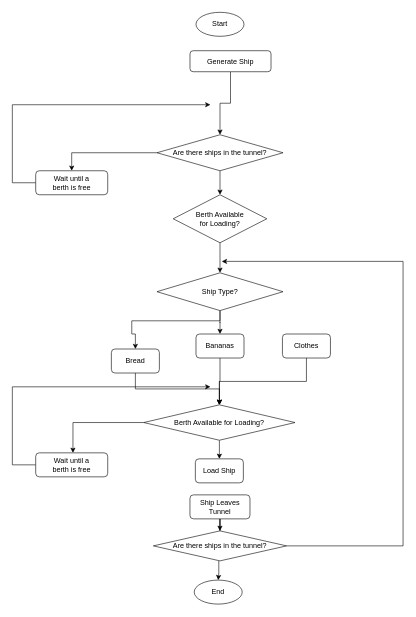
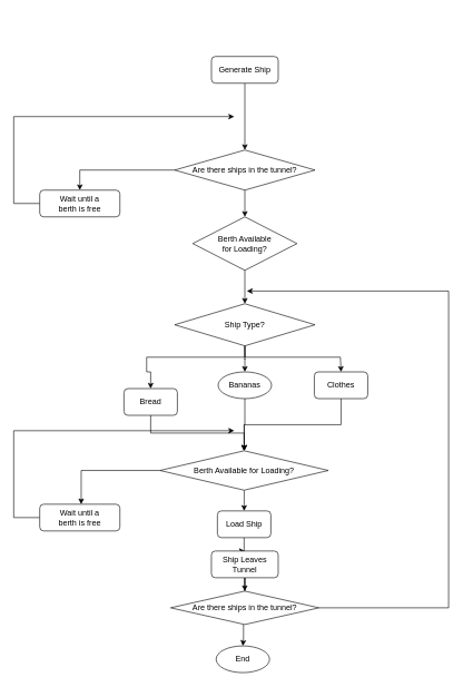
  <mxCell id="0" />
  <mxCell id="1" parent="0" />
- <mxCell id="2" value="Start" style="shape=ellipse;whiteSpace=wrap;html=1;strokeColor=#000000;" parent="1" vertex="1"><mxGeometry x="326" y="20" width="80" height="40" as="geometry" /></mxCell>
  <mxCell id="3" value="" style="edgeStyle=orthogonalEdgeStyle;rounded=0;orthogonalLoop=1;jettySize=auto;html=1;strokeColor=#000000;" edge="1" parent="1" source="4" target="34"><mxGeometry relative="1" as="geometry" /></mxCell>
- <mxCell id="4" value="Generate Ship" style="rounded=1;whiteSpace=wrap;html=1;strokeColor=#000000;" parent="1" vertex="1"><mxGeometry x="316" y="84" width="135" height="35" as="geometry" /></mxCell>
+ <mxCell id="4" value="Generate Ship" style="rounded=1;whiteSpace=wrap;html=1;strokeColor=#000000;" parent="1" vertex="1"><mxGeometry x="316" y="84" width="100" height="40" as="geometry" /></mxCell>
  <mxCell id="5" style="edgeStyle=orthogonalEdgeStyle;rounded=0;orthogonalLoop=1;jettySize=auto;html=1;entryX=0.5;entryY=0;entryDx=0;entryDy=0;strokeColor=#000000;" edge="1" parent="1" source="6" target="20"><mxGeometry relative="1" as="geometry" /></mxCell>
  <mxCell id="6" value="Berth Available &lt;br&gt;for Loading?" style="shape=rhombus;whiteSpace=wrap;html=1;strokeColor=#000000;" parent="1" vertex="1"><mxGeometry x="288" y="324" width="156" height="80" as="geometry" /></mxCell>
  <mxCell id="7" style="edgeStyle=orthogonalEdgeStyle;rounded=0;orthogonalLoop=1;jettySize=auto;html=1;entryX=0.5;entryY=0;entryDx=0;entryDy=0;strokeColor=#000000;" edge="1" parent="1" source="8" target="24"><mxGeometry relative="1" as="geometry" /></mxCell>
  <mxCell id="8" value="Bread" style="rounded=1;whiteSpace=wrap;html=1;strokeColor=#000000;" parent="1" vertex="1"><mxGeometry x="185" y="581" width="80" height="40" as="geometry" /></mxCell>
  <mxCell id="9" style="edgeStyle=orthogonalEdgeStyle;rounded=0;orthogonalLoop=1;jettySize=auto;html=1;entryX=0.5;entryY=0;entryDx=0;entryDy=0;strokeColor=#000000;" edge="1" parent="1" source="10" target="24"><mxGeometry relative="1" as="geometry" /></mxCell>
- <mxCell id="10" value="Bananas" style="rounded=1;whiteSpace=wrap;html=1;strokeColor=#000000;" parent="1" vertex="1"><mxGeometry x="326" y="556" width="80" height="40" as="geometry" /></mxCell>
+ <mxCell id="10" value="Bananas" style="ellipse;whiteSpace=wrap;html=1;strokeColor=#000000;" parent="1" vertex="1"><mxGeometry x="326" y="556" width="80" height="40" as="geometry" /></mxCell>
  <mxCell id="11" style="edgeStyle=orthogonalEdgeStyle;rounded=0;orthogonalLoop=1;jettySize=auto;html=1;entryX=0.5;entryY=0;entryDx=0;entryDy=0;strokeColor=#000000;" edge="1" parent="1" source="12" target="24"><mxGeometry relative="1" as="geometry" /></mxCell>
  <mxCell id="12" value="Clothes" style="rounded=1;whiteSpace=wrap;html=1;strokeColor=#000000;" parent="1" vertex="1"><mxGeometry x="470" y="556" width="80" height="40" as="geometry" /></mxCell>
  <mxCell id="13" style="edgeStyle=orthogonalEdgeStyle;rounded=0;orthogonalLoop=1;jettySize=auto;html=1;entryX=0.5;entryY=0;entryDx=0;entryDy=0;exitX=0.5;exitY=1;exitDx=0;exitDy=0;" parent="1" edge="1"><mxGeometry relative="1" as="geometry"><mxPoint x="218" y="404" as="targetPoint" /></mxGeometry></mxCell>
  <mxCell id="14" style="edgeStyle=orthogonalEdgeStyle;rounded=0;orthogonalLoop=1;jettySize=auto;html=1;entryX=0.5;entryY=0;entryDx=0;entryDy=0;" parent="1" edge="1"><mxGeometry relative="1" as="geometry"><mxPoint x="364" y="404" as="targetPoint" /></mxGeometry></mxCell>
  <mxCell id="15" style="edgeStyle=orthogonalEdgeStyle;rounded=0;orthogonalLoop=1;jettySize=auto;html=1;entryX=0.5;entryY=0;entryDx=0;entryDy=0;exitX=0.5;exitY=1;exitDx=0;exitDy=0;strokeColor=#000000;" edge="1" parent="1" source="34" target="6"><mxGeometry relative="1" as="geometry"><mxPoint x="364.997" y="304" as="sourcePoint" /><Array as="points" /></mxGeometry></mxCell>
  <mxCell id="16" style="edgeStyle=orthogonalEdgeStyle;rounded=0;orthogonalLoop=1;jettySize=auto;html=1;exitX=0;exitY=0.5;exitDx=0;exitDy=0;strokeColor=#000000;" edge="1" parent="1" source="24" target="22"><mxGeometry relative="1" as="geometry"><Array as="points"><mxPoint x="121" y="704" /></Array></mxGeometry></mxCell>
  <mxCell id="17" style="edgeStyle=orthogonalEdgeStyle;rounded=0;orthogonalLoop=1;jettySize=auto;html=1;entryX=0.5;entryY=0;entryDx=0;entryDy=0;strokeColor=#000000;" edge="1" parent="1" source="20" target="8"><mxGeometry relative="1" as="geometry"><Array as="points"><mxPoint x="366" y="534" /><mxPoint x="219" y="534" /><mxPoint x="219" y="556" /></Array></mxGeometry></mxCell>
  <mxCell id="18" style="edgeStyle=orthogonalEdgeStyle;rounded=0;orthogonalLoop=1;jettySize=auto;html=1;entryX=0.5;entryY=0;entryDx=0;entryDy=0;strokeColor=#000000;" edge="1" parent="1" source="20" target="10"><mxGeometry relative="1" as="geometry" /></mxCell>
+ <mxCell id="19" style="edgeStyle=orthogonalEdgeStyle;rounded=0;orthogonalLoop=1;jettySize=auto;html=1;entryX=0.5;entryY=0;entryDx=0;entryDy=0;strokeColor=#000000;" edge="1" parent="1" source="20" target="12"><mxGeometry relative="1" as="geometry"><Array as="points"><mxPoint x="366" y="534" /><mxPoint x="509" y="534" /><mxPoint x="509" y="556" /></Array></mxGeometry></mxCell>
  <mxCell id="20" value="Ship Type?" style="shape=rhombus;whiteSpace=wrap;html=1;strokeColor=#000000;" parent="1" vertex="1"><mxGeometry x="261" y="454" width="210" height="63" as="geometry" /></mxCell>
  <mxCell id="21" style="edgeStyle=orthogonalEdgeStyle;rounded=0;orthogonalLoop=1;jettySize=auto;html=1;strokeColor=#000000;" edge="1" parent="1" source="22"><mxGeometry relative="1" as="geometry"><mxPoint x="350" y="644" as="targetPoint" /><Array as="points"><mxPoint x="20" y="774" /><mxPoint x="20" y="644" /></Array></mxGeometry></mxCell>
  <mxCell id="22" value="Wait until a &lt;br&gt;berth is free" style="rounded=1;whiteSpace=wrap;html=1;strokeColor=#000000;" parent="1" vertex="1"><mxGeometry x="58.93" y="754" width="120" height="40" as="geometry" /></mxCell>
  <mxCell id="23" value="" style="edgeStyle=orthogonalEdgeStyle;rounded=0;orthogonalLoop=1;jettySize=auto;html=1;entryX=0.5;entryY=0;entryDx=0;entryDy=0;strokeColor=#000000;" edge="1" parent="1" source="24" target="26"><mxGeometry relative="1" as="geometry" /></mxCell>
  <mxCell id="24" value="Berth Available for Loading?" style="shape=rhombus;whiteSpace=wrap;html=1;strokeColor=#000000;" parent="1" vertex="1"><mxGeometry x="239" y="674" width="252" height="59" as="geometry" /></mxCell>
+ <mxCell id="25" style="edgeStyle=orthogonalEdgeStyle;rounded=0;orthogonalLoop=1;jettySize=auto;html=1;entryX=0.5;entryY=0;entryDx=0;entryDy=0;strokeColor=#000000;" edge="1" parent="1" source="26" target="28"><mxGeometry relative="1" as="geometry" /></mxCell>
  <mxCell id="26" value="Load Ship" style="rounded=1;whiteSpace=wrap;html=1;strokeColor=#000000;" parent="1" vertex="1"><mxGeometry x="324.93" y="764" width="80" height="40" as="geometry" /></mxCell>
  <mxCell id="27" value="" style="edgeStyle=orthogonalEdgeStyle;rounded=0;orthogonalLoop=1;jettySize=auto;html=1;strokeColor=#000000;" edge="1" parent="1" source="28" target="32"><mxGeometry relative="1" as="geometry" /></mxCell>
  <mxCell id="28" value="Ship Leaves Tunnel" style="rounded=1;whiteSpace=wrap;html=1;strokeColor=#000000;" parent="1" vertex="1"><mxGeometry x="315.93" y="824" width="100" height="40" as="geometry" /></mxCell>
  <mxCell id="29" value="End" style="shape=ellipse;whiteSpace=wrap;html=1;strokeColor=#000000;" parent="1" vertex="1"><mxGeometry x="323" y="966" width="80" height="40" as="geometry" /></mxCell>
  <mxCell id="30" style="edgeStyle=orthogonalEdgeStyle;rounded=0;orthogonalLoop=1;jettySize=auto;html=1;entryX=0.5;entryY=0;entryDx=0;entryDy=0;strokeColor=#000000;" edge="1" parent="1" source="32" target="29"><mxGeometry relative="1" as="geometry"><mxPoint x="364.93" y="984" as="targetPoint" /><Array as="points"><mxPoint x="364" y="954" /><mxPoint x="364" y="954" /></Array></mxGeometry></mxCell>
  <mxCell id="31" style="edgeStyle=orthogonalEdgeStyle;rounded=0;orthogonalLoop=1;jettySize=auto;html=1;strokeColor=#000000;" edge="1" parent="1" source="32"><mxGeometry relative="1" as="geometry"><mxPoint x="369" y="435" as="targetPoint" /><Array as="points"><mxPoint x="671" y="909" /><mxPoint x="671" y="435" /></Array></mxGeometry></mxCell>
  <mxCell id="32" value="Are there ships in the tunnel?" style="shape=rhombus;whiteSpace=wrap;html=1;strokeColor=#000000;" parent="1" vertex="1"><mxGeometry x="254.93" y="884" width="222" height="50" as="geometry" /></mxCell>
  <mxCell id="33" style="edgeStyle=orthogonalEdgeStyle;rounded=0;orthogonalLoop=1;jettySize=auto;html=1;entryX=0.5;entryY=0;entryDx=0;entryDy=0;strokeColor=#000000;" edge="1" parent="1" source="34" target="36"><mxGeometry relative="1" as="geometry" /></mxCell>
  <mxCell id="34" value="Are there ships in the tunnel?" style="shape=rhombus;whiteSpace=wrap;html=1;strokeColor=#000000;" vertex="1" parent="1"><mxGeometry x="261" y="224" width="210" height="60" as="geometry" /></mxCell>
  <mxCell id="35" style="edgeStyle=orthogonalEdgeStyle;rounded=0;orthogonalLoop=1;jettySize=auto;html=1;strokeColor=#000000;" edge="1" parent="1" source="36"><mxGeometry relative="1" as="geometry"><mxPoint x="350" y="174" as="targetPoint" /><Array as="points"><mxPoint x="20" y="304" /><mxPoint x="20" y="174" /></Array></mxGeometry></mxCell>
  <mxCell id="36" value="Wait until a &lt;br&gt;berth is free" style="rounded=1;whiteSpace=wrap;html=1;strokeColor=#000000;" vertex="1" parent="1"><mxGeometry x="58.93" y="284" width="120" height="40" as="geometry" /></mxCell>
